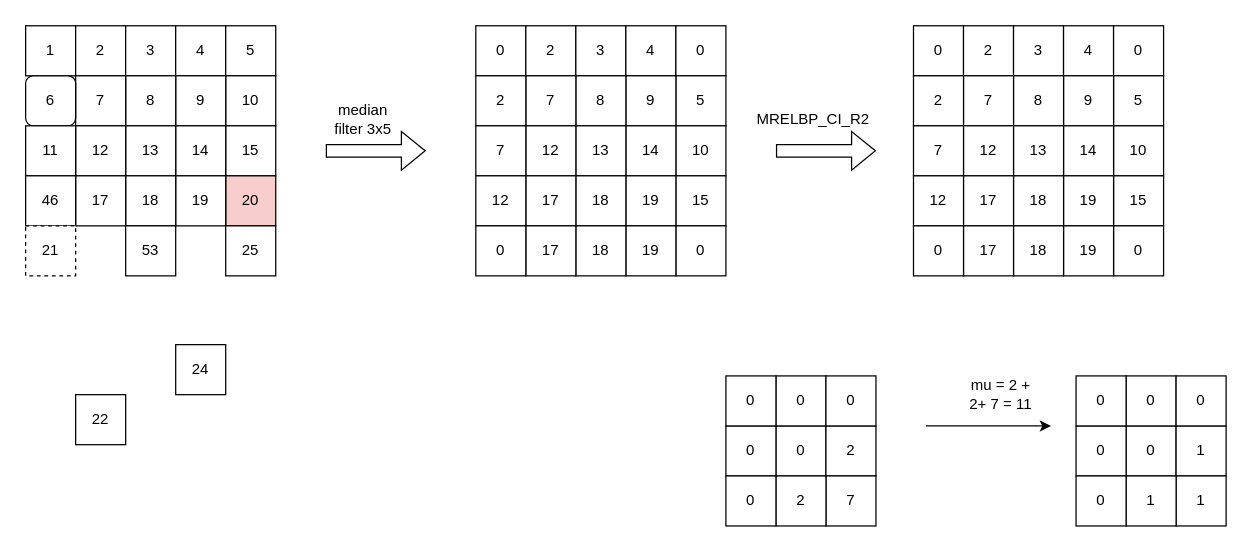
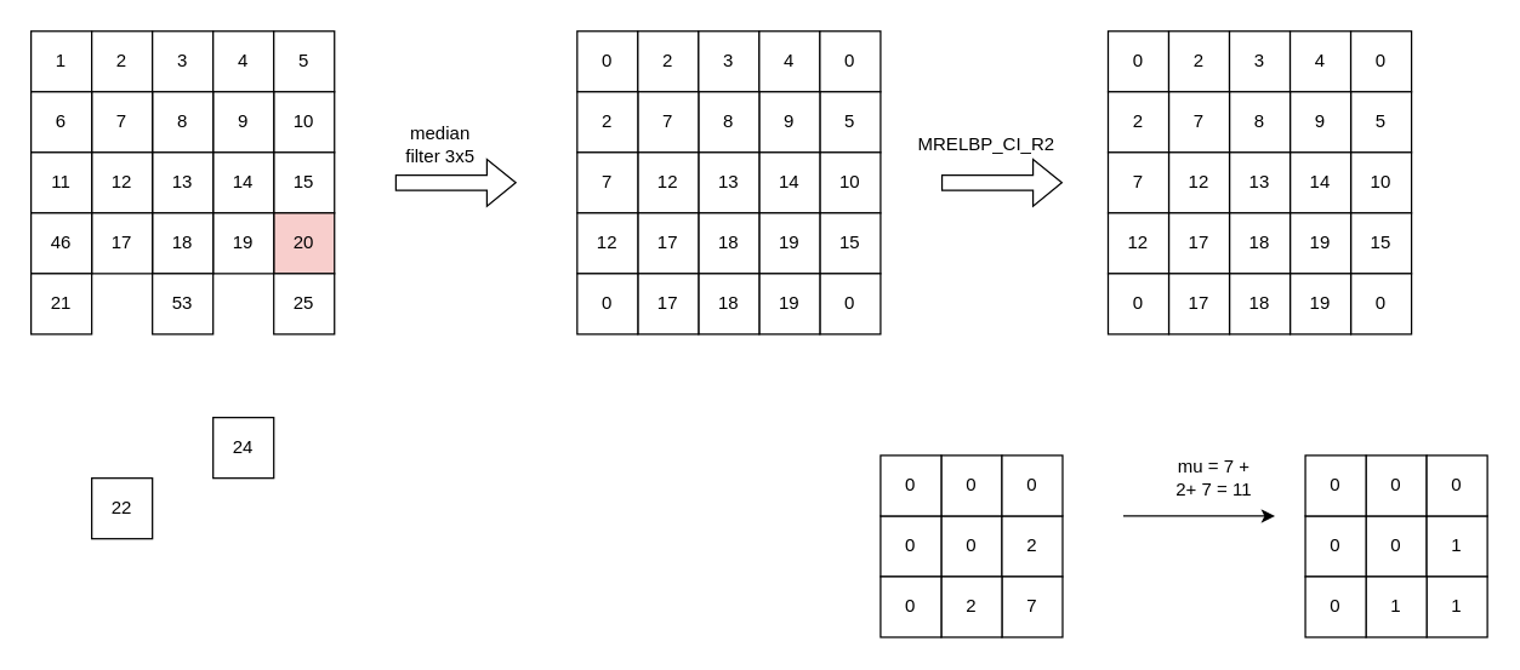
  <mxCell id="0" />
  <mxCell id="1" parent="0" />
  <mxCell id="2" value="1" style="rounded=0;whiteSpace=wrap;html=1;" vertex="1" parent="1"><mxGeometry x="20" y="20" width="40" height="40" as="geometry" /></mxCell>
  <mxCell id="3" value="2" style="rounded=0;whiteSpace=wrap;html=1;" vertex="1" parent="1"><mxGeometry x="60" y="20" width="40" height="40" as="geometry" /></mxCell>
  <mxCell id="4" value="3" style="rounded=0;whiteSpace=wrap;html=1;" vertex="1" parent="1"><mxGeometry x="100" y="20" width="40" height="40" as="geometry" /></mxCell>
  <mxCell id="5" value="4" style="rounded=0;whiteSpace=wrap;html=1;" vertex="1" parent="1"><mxGeometry x="140" y="20" width="40" height="40" as="geometry" /></mxCell>
  <mxCell id="6" value="5" style="rounded=0;whiteSpace=wrap;html=1;" vertex="1" parent="1"><mxGeometry x="180" y="20" width="40" height="40" as="geometry" /></mxCell>
  <mxCell id="7" value="10" style="rounded=0;whiteSpace=wrap;html=1;" vertex="1" parent="1"><mxGeometry x="180" y="60" width="40" height="40" as="geometry" /></mxCell>
  <mxCell id="8" value="9" style="rounded=0;whiteSpace=wrap;html=1;" vertex="1" parent="1"><mxGeometry x="140" y="60" width="40" height="40" as="geometry" /></mxCell>
  <mxCell id="9" value="8" style="rounded=0;whiteSpace=wrap;html=1;" vertex="1" parent="1"><mxGeometry x="100" y="60" width="40" height="40" as="geometry" /></mxCell>
  <mxCell id="10" value="7" style="rounded=0;whiteSpace=wrap;html=1;" vertex="1" parent="1"><mxGeometry x="60" y="60" width="40" height="40" as="geometry" /></mxCell>
- <mxCell id="11" value="6" style="whiteSpace=wrap;html=1;rounded=1;" vertex="1" parent="1"><mxGeometry x="20" y="60" width="40" height="40" as="geometry" /></mxCell>
+ <mxCell id="11" value="6" style="rounded=0;whiteSpace=wrap;html=1;" vertex="1" parent="1"><mxGeometry x="20" y="60" width="40" height="40" as="geometry" /></mxCell>
  <mxCell id="12" value="15" style="rounded=0;whiteSpace=wrap;html=1;" vertex="1" parent="1"><mxGeometry x="180" y="100" width="40" height="40" as="geometry" /></mxCell>
  <mxCell id="13" value="14" style="rounded=0;whiteSpace=wrap;html=1;" vertex="1" parent="1"><mxGeometry x="140" y="100" width="40" height="40" as="geometry" /></mxCell>
  <mxCell id="14" value="13" style="rounded=0;whiteSpace=wrap;html=1;" vertex="1" parent="1"><mxGeometry x="100" y="100" width="40" height="40" as="geometry" /></mxCell>
  <mxCell id="15" value="12" style="rounded=0;whiteSpace=wrap;html=1;" vertex="1" parent="1"><mxGeometry x="60" y="100" width="40" height="40" as="geometry" /></mxCell>
  <mxCell id="16" value="11" style="rounded=0;whiteSpace=wrap;html=1;" vertex="1" parent="1"><mxGeometry x="20" y="100" width="40" height="40" as="geometry" /></mxCell>
  <mxCell id="17" value="20" style="rounded=0;whiteSpace=wrap;html=1;fillColor=#f8cecc;" vertex="1" parent="1"><mxGeometry x="180" y="140" width="40" height="40" as="geometry" /></mxCell>
  <mxCell id="18" value="19" style="rounded=0;whiteSpace=wrap;html=1;" vertex="1" parent="1"><mxGeometry x="140" y="140" width="40" height="40" as="geometry" /></mxCell>
  <mxCell id="19" value="18" style="rounded=0;whiteSpace=wrap;html=1;" vertex="1" parent="1"><mxGeometry x="100" y="140" width="40" height="40" as="geometry" /></mxCell>
  <mxCell id="20" value="17" style="rounded=0;whiteSpace=wrap;html=1;" vertex="1" parent="1"><mxGeometry x="60" y="140" width="40" height="40" as="geometry" /></mxCell>
  <mxCell id="21" value="46" style="rounded=0;whiteSpace=wrap;html=1;" vertex="1" parent="1"><mxGeometry x="20" y="140" width="40" height="40" as="geometry" /></mxCell>
  <mxCell id="22" value="25" style="rounded=0;whiteSpace=wrap;html=1;" vertex="1" parent="1"><mxGeometry x="180" y="180" width="40" height="40" as="geometry" /></mxCell>
  <mxCell id="23" value="24" style="rounded=0;whiteSpace=wrap;html=1;" vertex="1" parent="1"><mxGeometry x="140" y="275" width="40" height="40" as="geometry" /></mxCell>
  <mxCell id="24" value="53" style="rounded=0;whiteSpace=wrap;html=1;" vertex="1" parent="1"><mxGeometry x="100" y="180" width="40" height="40" as="geometry" /></mxCell>
  <mxCell id="25" value="22" style="rounded=0;whiteSpace=wrap;html=1;" vertex="1" parent="1"><mxGeometry x="60" y="315" width="40" height="40" as="geometry" /></mxCell>
- <mxCell id="26" value="21" style="rounded=0;whiteSpace=wrap;html=1;dashed=1;" vertex="1" parent="1"><mxGeometry x="20" y="180" width="40" height="40" as="geometry" /></mxCell>
+ <mxCell id="26" value="21" style="rounded=0;whiteSpace=wrap;html=1;" vertex="1" parent="1"><mxGeometry x="20" y="180" width="40" height="40" as="geometry" /></mxCell>
  <mxCell id="27" value="" style="shape=flexArrow;endArrow=classic;html=1;rounded=0;" edge="1" parent="1"><mxGeometry width="50" height="50" relative="1" as="geometry"><mxPoint x="260" y="120" as="sourcePoint" /><mxPoint x="340" y="120" as="targetPoint" /></mxGeometry></mxCell>
  <mxCell id="28" value="0" style="rounded=0;whiteSpace=wrap;html=1;" vertex="1" parent="1"><mxGeometry x="380" y="20" width="40" height="40" as="geometry" /></mxCell>
  <mxCell id="29" value="2" style="rounded=0;whiteSpace=wrap;html=1;" vertex="1" parent="1"><mxGeometry x="420" y="20" width="40" height="40" as="geometry" /></mxCell>
  <mxCell id="30" value="3" style="rounded=0;whiteSpace=wrap;html=1;" vertex="1" parent="1"><mxGeometry x="460" y="20" width="40" height="40" as="geometry" /></mxCell>
  <mxCell id="31" value="4" style="rounded=0;whiteSpace=wrap;html=1;" vertex="1" parent="1"><mxGeometry x="500" y="20" width="40" height="40" as="geometry" /></mxCell>
  <mxCell id="32" value="0" style="rounded=0;whiteSpace=wrap;html=1;" vertex="1" parent="1"><mxGeometry x="540" y="20" width="40" height="40" as="geometry" /></mxCell>
  <mxCell id="33" value="5" style="rounded=0;whiteSpace=wrap;html=1;" vertex="1" parent="1"><mxGeometry x="540" y="60" width="40" height="40" as="geometry" /></mxCell>
  <mxCell id="34" value="9" style="rounded=0;whiteSpace=wrap;html=1;" vertex="1" parent="1"><mxGeometry x="500" y="60" width="40" height="40" as="geometry" /></mxCell>
  <mxCell id="35" value="8" style="rounded=0;whiteSpace=wrap;html=1;" vertex="1" parent="1"><mxGeometry x="460" y="60" width="40" height="40" as="geometry" /></mxCell>
  <mxCell id="36" value="7" style="rounded=0;whiteSpace=wrap;html=1;" vertex="1" parent="1"><mxGeometry x="420" y="60" width="40" height="40" as="geometry" /></mxCell>
  <mxCell id="37" value="2" style="rounded=0;whiteSpace=wrap;html=1;" vertex="1" parent="1"><mxGeometry x="380" y="60" width="40" height="40" as="geometry" /></mxCell>
  <mxCell id="38" value="10" style="rounded=0;whiteSpace=wrap;html=1;" vertex="1" parent="1"><mxGeometry x="540" y="100" width="40" height="40" as="geometry" /></mxCell>
  <mxCell id="39" value="14" style="rounded=0;whiteSpace=wrap;html=1;" vertex="1" parent="1"><mxGeometry x="500" y="100" width="40" height="40" as="geometry" /></mxCell>
  <mxCell id="40" value="13" style="rounded=0;whiteSpace=wrap;html=1;" vertex="1" parent="1"><mxGeometry x="460" y="100" width="40" height="40" as="geometry" /></mxCell>
  <mxCell id="41" value="12" style="rounded=0;whiteSpace=wrap;html=1;" vertex="1" parent="1"><mxGeometry x="420" y="100" width="40" height="40" as="geometry" /></mxCell>
  <mxCell id="42" value="7" style="rounded=0;whiteSpace=wrap;html=1;" vertex="1" parent="1"><mxGeometry x="380" y="100" width="40" height="40" as="geometry" /></mxCell>
  <mxCell id="43" value="15" style="rounded=0;whiteSpace=wrap;html=1;" vertex="1" parent="1"><mxGeometry x="540" y="140" width="40" height="40" as="geometry" /></mxCell>
  <mxCell id="44" value="19" style="rounded=0;whiteSpace=wrap;html=1;" vertex="1" parent="1"><mxGeometry x="500" y="140" width="40" height="40" as="geometry" /></mxCell>
  <mxCell id="45" value="18" style="rounded=0;whiteSpace=wrap;html=1;" vertex="1" parent="1"><mxGeometry x="460" y="140" width="40" height="40" as="geometry" /></mxCell>
  <mxCell id="46" value="17" style="rounded=0;whiteSpace=wrap;html=1;" vertex="1" parent="1"><mxGeometry x="420" y="140" width="40" height="40" as="geometry" /></mxCell>
  <mxCell id="47" value="12" style="rounded=0;whiteSpace=wrap;html=1;" vertex="1" parent="1"><mxGeometry x="380" y="140" width="40" height="40" as="geometry" /></mxCell>
  <mxCell id="48" value="0" style="rounded=0;whiteSpace=wrap;html=1;" vertex="1" parent="1"><mxGeometry x="540" y="180" width="40" height="40" as="geometry" /></mxCell>
  <mxCell id="49" value="19" style="rounded=0;whiteSpace=wrap;html=1;" vertex="1" parent="1"><mxGeometry x="500" y="180" width="40" height="40" as="geometry" /></mxCell>
  <mxCell id="50" value="18" style="rounded=0;whiteSpace=wrap;html=1;" vertex="1" parent="1"><mxGeometry x="460" y="180" width="40" height="40" as="geometry" /></mxCell>
  <mxCell id="51" value="17" style="rounded=0;whiteSpace=wrap;html=1;" vertex="1" parent="1"><mxGeometry x="420" y="180" width="40" height="40" as="geometry" /></mxCell>
  <mxCell id="52" value="0" style="rounded=0;whiteSpace=wrap;html=1;" vertex="1" parent="1"><mxGeometry x="380" y="180" width="40" height="40" as="geometry" /></mxCell>
  <mxCell id="53" value="median filter 3x5" style="text;html=1;align=center;verticalAlign=middle;whiteSpace=wrap;rounded=0;" vertex="1" parent="1"><mxGeometry x="260" y="80" width="60" height="30" as="geometry" /></mxCell>
  <mxCell id="54" value="" style="shape=flexArrow;endArrow=classic;html=1;rounded=0;" edge="1" parent="1"><mxGeometry width="50" height="50" relative="1" as="geometry"><mxPoint x="620" y="120" as="sourcePoint" /><mxPoint x="700" y="120" as="targetPoint" /></mxGeometry></mxCell>
  <mxCell id="55" value="MRELBP_CI_R2" style="text;html=1;align=center;verticalAlign=middle;whiteSpace=wrap;rounded=0;" vertex="1" parent="1"><mxGeometry x="620" y="80" width="60" height="30" as="geometry" /></mxCell>
  <mxCell id="56" value="0" style="rounded=0;whiteSpace=wrap;html=1;" vertex="1" parent="1"><mxGeometry x="730" y="20" width="40" height="40" as="geometry" /></mxCell>
  <mxCell id="57" value="2" style="rounded=0;whiteSpace=wrap;html=1;" vertex="1" parent="1"><mxGeometry x="770" y="20" width="40" height="40" as="geometry" /></mxCell>
  <mxCell id="58" value="3" style="rounded=0;whiteSpace=wrap;html=1;" vertex="1" parent="1"><mxGeometry x="810" y="20" width="40" height="40" as="geometry" /></mxCell>
  <mxCell id="59" value="4" style="rounded=0;whiteSpace=wrap;html=1;" vertex="1" parent="1"><mxGeometry x="850" y="20" width="40" height="40" as="geometry" /></mxCell>
  <mxCell id="60" value="0" style="rounded=0;whiteSpace=wrap;html=1;" vertex="1" parent="1"><mxGeometry x="890" y="20" width="40" height="40" as="geometry" /></mxCell>
  <mxCell id="61" value="5" style="rounded=0;whiteSpace=wrap;html=1;" vertex="1" parent="1"><mxGeometry x="890" y="60" width="40" height="40" as="geometry" /></mxCell>
  <mxCell id="62" value="9" style="rounded=0;whiteSpace=wrap;html=1;" vertex="1" parent="1"><mxGeometry x="850" y="60" width="40" height="40" as="geometry" /></mxCell>
  <mxCell id="63" value="8" style="rounded=0;whiteSpace=wrap;html=1;" vertex="1" parent="1"><mxGeometry x="810" y="60" width="40" height="40" as="geometry" /></mxCell>
  <mxCell id="64" value="7" style="rounded=0;whiteSpace=wrap;html=1;" vertex="1" parent="1"><mxGeometry x="770" y="60" width="40" height="40" as="geometry" /></mxCell>
  <mxCell id="65" value="2" style="rounded=0;whiteSpace=wrap;html=1;" vertex="1" parent="1"><mxGeometry x="730" y="60" width="40" height="40" as="geometry" /></mxCell>
  <mxCell id="66" value="10" style="rounded=0;whiteSpace=wrap;html=1;" vertex="1" parent="1"><mxGeometry x="890" y="100" width="40" height="40" as="geometry" /></mxCell>
  <mxCell id="67" value="14" style="rounded=0;whiteSpace=wrap;html=1;" vertex="1" parent="1"><mxGeometry x="850" y="100" width="40" height="40" as="geometry" /></mxCell>
  <mxCell id="68" value="13" style="rounded=0;whiteSpace=wrap;html=1;" vertex="1" parent="1"><mxGeometry x="810" y="100" width="40" height="40" as="geometry" /></mxCell>
  <mxCell id="69" value="12" style="rounded=0;whiteSpace=wrap;html=1;" vertex="1" parent="1"><mxGeometry x="770" y="100" width="40" height="40" as="geometry" /></mxCell>
  <mxCell id="70" value="7" style="rounded=0;whiteSpace=wrap;html=1;" vertex="1" parent="1"><mxGeometry x="730" y="100" width="40" height="40" as="geometry" /></mxCell>
  <mxCell id="71" value="15" style="rounded=0;whiteSpace=wrap;html=1;" vertex="1" parent="1"><mxGeometry x="890" y="140" width="40" height="40" as="geometry" /></mxCell>
  <mxCell id="72" value="19" style="rounded=0;whiteSpace=wrap;html=1;" vertex="1" parent="1"><mxGeometry x="850" y="140" width="40" height="40" as="geometry" /></mxCell>
  <mxCell id="73" value="18" style="rounded=0;whiteSpace=wrap;html=1;" vertex="1" parent="1"><mxGeometry x="810" y="140" width="40" height="40" as="geometry" /></mxCell>
  <mxCell id="74" value="17" style="rounded=0;whiteSpace=wrap;html=1;" vertex="1" parent="1"><mxGeometry x="770" y="140" width="40" height="40" as="geometry" /></mxCell>
  <mxCell id="75" value="12" style="rounded=0;whiteSpace=wrap;html=1;" vertex="1" parent="1"><mxGeometry x="730" y="140" width="40" height="40" as="geometry" /></mxCell>
  <mxCell id="76" value="0" style="rounded=0;whiteSpace=wrap;html=1;" vertex="1" parent="1"><mxGeometry x="890" y="180" width="40" height="40" as="geometry" /></mxCell>
  <mxCell id="77" value="19" style="rounded=0;whiteSpace=wrap;html=1;" vertex="1" parent="1"><mxGeometry x="850" y="180" width="40" height="40" as="geometry" /></mxCell>
  <mxCell id="78" value="18" style="rounded=0;whiteSpace=wrap;html=1;" vertex="1" parent="1"><mxGeometry x="810" y="180" width="40" height="40" as="geometry" /></mxCell>
  <mxCell id="79" value="17" style="rounded=0;whiteSpace=wrap;html=1;" vertex="1" parent="1"><mxGeometry x="770" y="180" width="40" height="40" as="geometry" /></mxCell>
  <mxCell id="80" value="0" style="rounded=0;whiteSpace=wrap;html=1;" vertex="1" parent="1"><mxGeometry x="730" y="180" width="40" height="40" as="geometry" /></mxCell>
  <mxCell id="81" value="0" style="rounded=0;whiteSpace=wrap;html=1;" vertex="1" parent="1"><mxGeometry x="620" y="340" width="40" height="40" as="geometry" /></mxCell>
  <mxCell id="82" value="2" style="rounded=0;whiteSpace=wrap;html=1;" vertex="1" parent="1"><mxGeometry x="660" y="340" width="40" height="40" as="geometry" /></mxCell>
  <mxCell id="83" value="7" style="rounded=0;whiteSpace=wrap;html=1;" vertex="1" parent="1"><mxGeometry x="660" y="380" width="40" height="40" as="geometry" /></mxCell>
  <mxCell id="84" value="2" style="rounded=0;whiteSpace=wrap;html=1;" vertex="1" parent="1"><mxGeometry x="620" y="380" width="40" height="40" as="geometry" /></mxCell>
  <mxCell id="85" value="0" style="rounded=0;whiteSpace=wrap;html=1;" vertex="1" parent="1"><mxGeometry x="620" y="300" width="40" height="40" as="geometry" /></mxCell>
  <mxCell id="86" value="0" style="rounded=0;whiteSpace=wrap;html=1;" vertex="1" parent="1"><mxGeometry x="660" y="300" width="40" height="40" as="geometry" /></mxCell>
  <mxCell id="87" value="0" style="rounded=0;whiteSpace=wrap;html=1;" vertex="1" parent="1"><mxGeometry x="580" y="340" width="40" height="40" as="geometry" /></mxCell>
  <mxCell id="88" value="0" style="rounded=0;whiteSpace=wrap;html=1;" vertex="1" parent="1"><mxGeometry x="580" y="380" width="40" height="40" as="geometry" /></mxCell>
  <mxCell id="89" value="0" style="rounded=0;whiteSpace=wrap;html=1;" vertex="1" parent="1"><mxGeometry x="580" y="300" width="40" height="40" as="geometry" /></mxCell>
  <mxCell id="90" value="" style="endArrow=classic;html=1;rounded=0;exitX=1;exitY=1;exitDx=0;exitDy=0;" edge="1" parent="1"><mxGeometry width="50" height="50" relative="1" as="geometry"><mxPoint x="740" y="340" as="sourcePoint" /><mxPoint x="840" y="340" as="targetPoint" /></mxGeometry></mxCell>
- <mxCell id="91" value="mu = 2 + 2+ 7 = 11" style="text;html=1;align=center;verticalAlign=middle;whiteSpace=wrap;rounded=0;" vertex="1" parent="1"><mxGeometry x="770" y="300" width="60" height="30" as="geometry" /></mxCell>
+ <mxCell id="91" value="mu = 7 + 2+ 7 = 11" style="text;html=1;align=center;verticalAlign=middle;whiteSpace=wrap;rounded=0;" vertex="1" parent="1"><mxGeometry x="770" y="300" width="60" height="30" as="geometry" /></mxCell>
  <mxCell id="92" value="0" style="rounded=0;whiteSpace=wrap;html=1;" vertex="1" parent="1"><mxGeometry x="900" y="340" width="40" height="40" as="geometry" /></mxCell>
  <mxCell id="93" value="1" style="rounded=0;whiteSpace=wrap;html=1;" vertex="1" parent="1"><mxGeometry x="940" y="340" width="40" height="40" as="geometry" /></mxCell>
  <mxCell id="94" value="1" style="rounded=0;whiteSpace=wrap;html=1;" vertex="1" parent="1"><mxGeometry x="940" y="380" width="40" height="40" as="geometry" /></mxCell>
  <mxCell id="95" value="1" style="rounded=0;whiteSpace=wrap;html=1;" vertex="1" parent="1"><mxGeometry x="900" y="380" width="40" height="40" as="geometry" /></mxCell>
  <mxCell id="96" value="0" style="rounded=0;whiteSpace=wrap;html=1;" vertex="1" parent="1"><mxGeometry x="900" y="300" width="40" height="40" as="geometry" /></mxCell>
  <mxCell id="97" value="0" style="rounded=0;whiteSpace=wrap;html=1;" vertex="1" parent="1"><mxGeometry x="940" y="300" width="40" height="40" as="geometry" /></mxCell>
  <mxCell id="98" value="0" style="rounded=0;whiteSpace=wrap;html=1;" vertex="1" parent="1"><mxGeometry x="860" y="340" width="40" height="40" as="geometry" /></mxCell>
  <mxCell id="99" value="0" style="rounded=0;whiteSpace=wrap;html=1;" vertex="1" parent="1"><mxGeometry x="860" y="380" width="40" height="40" as="geometry" /></mxCell>
  <mxCell id="100" value="0" style="rounded=0;whiteSpace=wrap;html=1;" vertex="1" parent="1"><mxGeometry x="860" y="300" width="40" height="40" as="geometry" /></mxCell>
